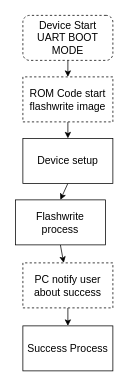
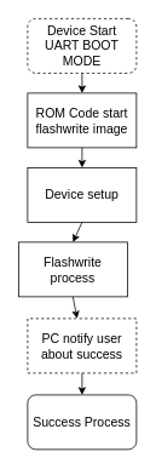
  <mxCell id="0" />
  <mxCell id="1" parent="0" />
  <mxCell id="2" style="edgeStyle=none;html=1;exitX=0.5;exitY=1;exitDx=0;exitDy=0;fontSize=14;" edge="1" parent="1" source="3" target="5"><mxGeometry relative="1" as="geometry" /></mxCell>
  <mxCell id="3" value="Device Start&lt;div&gt;UART BOOT MODE&lt;/div&gt;" style="rounded=1;whiteSpace=wrap;html=1;flipV=0;flipH=1;fontSize=14;dashed=1;" vertex="1" parent="1"><mxGeometry x="30" y="20" width="120" height="60" as="geometry" /></mxCell>
  <mxCell id="4" style="edgeStyle=none;html=1;exitX=0.5;exitY=1;exitDx=0;exitDy=0;fontSize=14;" edge="1" parent="1" source="5" target="7"><mxGeometry relative="1" as="geometry" /></mxCell>
- <mxCell id="5" value="ROM Code start flashwrite image" style="rounded=0;whiteSpace=wrap;html=1;flipV=0;flipH=1;fontSize=14;dashed=1;" vertex="1" parent="1"><mxGeometry x="30" y="102" width="120" height="60" as="geometry" /></mxCell>
+ <mxCell id="5" value="ROM Code start flashwrite image" style="rounded=0;whiteSpace=wrap;html=1;flipV=0;flipH=1;fontSize=14;" vertex="1" parent="1"><mxGeometry x="30" y="102" width="120" height="60" as="geometry" /></mxCell>
  <mxCell id="6" style="edgeStyle=none;html=1;exitX=0.5;exitY=1;exitDx=0;exitDy=0;entryX=0.5;entryY=0;entryDx=0;entryDy=0;fontSize=14;" edge="1" parent="1" source="7" target="9"><mxGeometry relative="1" as="geometry" /></mxCell>
  <mxCell id="7" value="Device setup" style="rounded=0;whiteSpace=wrap;html=1;flipV=0;flipH=1;fontSize=14;" vertex="1" parent="1"><mxGeometry x="30" y="184" width="120" height="60" as="geometry" /></mxCell>
  <mxCell id="8" style="edgeStyle=none;html=1;exitX=0.5;exitY=1;exitDx=0;exitDy=0;fontSize=14;" edge="1" parent="1" source="9" target="11"><mxGeometry relative="1" as="geometry" /></mxCell>
  <mxCell id="9" value="Flashwrite&lt;br&gt;process" style="rounded=0;whiteSpace=wrap;html=1;flipV=1;flipH=0;fontSize=14;" vertex="1" parent="1"><mxGeometry x="20" y="266" width="120" height="60" as="geometry" /></mxCell>
  <mxCell id="10" style="edgeStyle=none;html=1;exitX=0.5;exitY=1;exitDx=0;exitDy=0;entryX=0.5;entryY=0;entryDx=0;entryDy=0;fontSize=14;" edge="1" parent="1" source="11" target="12"><mxGeometry relative="1" as="geometry" /></mxCell>
  <mxCell id="11" value="PC notify user about success" style="rounded=0;whiteSpace=wrap;html=1;flipV=1;flipH=0;fontSize=14;dashed=1;" vertex="1" parent="1"><mxGeometry x="30" y="350" width="120" height="60" as="geometry" /></mxCell>
- <mxCell id="12" value="Success Process" style="whiteSpace=wrap;html=1;flipV=0;flipH=1;fontSize=14;rounded=0;" vertex="1" parent="1"><mxGeometry x="30" y="434" width="120" height="60" as="geometry" /></mxCell>
+ <mxCell id="12" value="Success Process" style="rounded=1;whiteSpace=wrap;html=1;flipV=0;flipH=1;fontSize=14;" vertex="1" parent="1"><mxGeometry x="30" y="434" width="120" height="60" as="geometry" /></mxCell>
